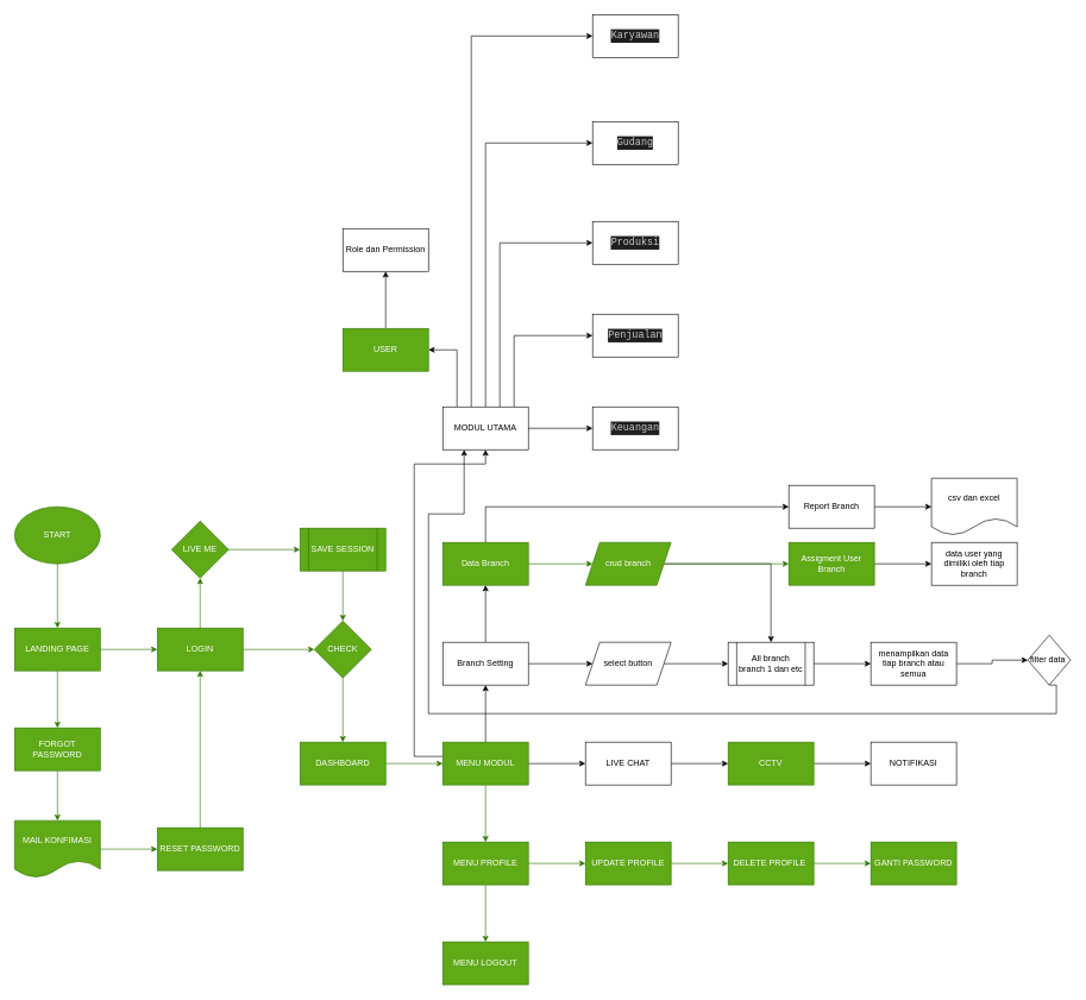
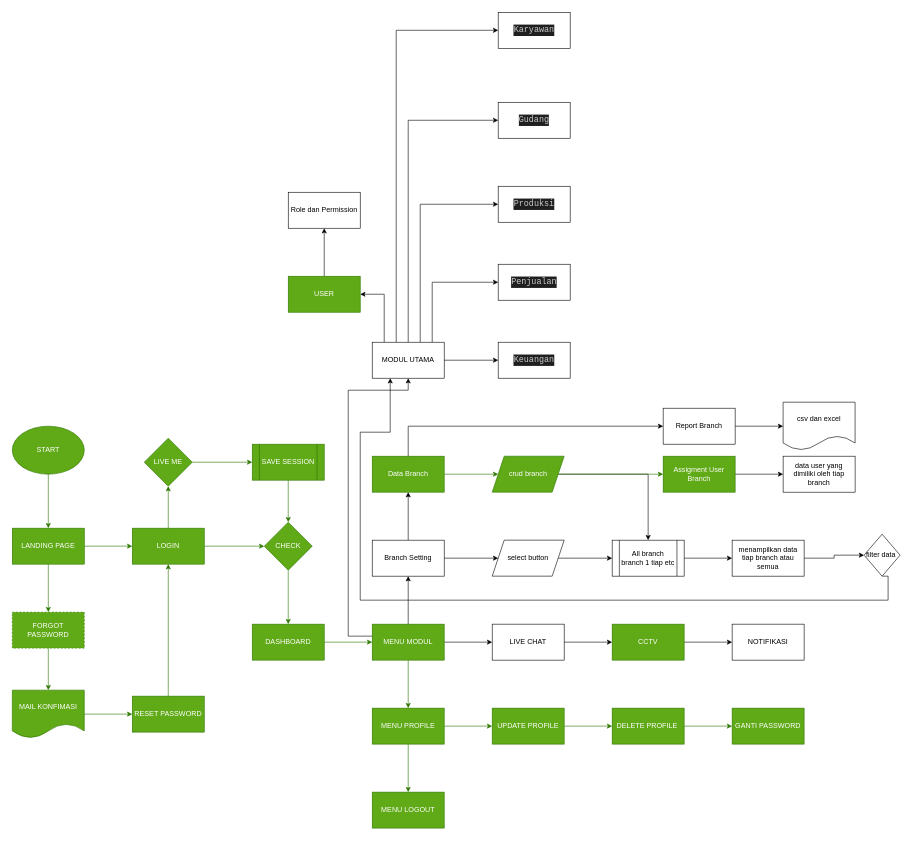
  <mxCell id="0" />
  <mxCell id="1" parent="0" />
  <mxCell id="2" value="" style="edgeStyle=orthogonalEdgeStyle;rounded=0;orthogonalLoop=1;jettySize=auto;html=1;fillColor=#60a917;strokeColor=#2D7600;" parent="1" source="3" target="6" edge="1"><mxGeometry relative="1" as="geometry" /></mxCell>
  <mxCell id="3" value="START" style="ellipse;whiteSpace=wrap;html=1;fillColor=#60a917;fontColor=#ffffff;strokeColor=#2D7600;" parent="1" vertex="1"><mxGeometry x="20" y="710" width="120" height="80" as="geometry" /></mxCell>
  <mxCell id="4" value="" style="edgeStyle=orthogonalEdgeStyle;rounded=0;orthogonalLoop=1;jettySize=auto;html=1;fillColor=#60a917;strokeColor=#2D7600;" parent="1" source="6" target="9" edge="1"><mxGeometry relative="1" as="geometry" /></mxCell>
  <mxCell id="5" value="" style="edgeStyle=orthogonalEdgeStyle;rounded=0;orthogonalLoop=1;jettySize=auto;html=1;fillColor=#60a917;strokeColor=#2D7600;" parent="1" source="6" target="11" edge="1"><mxGeometry relative="1" as="geometry" /></mxCell>
  <mxCell id="6" value="LANDING PAGE" style="whiteSpace=wrap;html=1;fillColor=#60a917;fontColor=#ffffff;strokeColor=#2D7600;" parent="1" vertex="1"><mxGeometry x="20" y="880" width="120" height="60" as="geometry" /></mxCell>
  <mxCell id="7" value="" style="edgeStyle=orthogonalEdgeStyle;rounded=0;orthogonalLoop=1;jettySize=auto;html=1;fillColor=#60a917;strokeColor=#2D7600;" parent="1" source="9" target="13" edge="1"><mxGeometry relative="1" as="geometry" /></mxCell>
  <mxCell id="8" value="" style="edgeStyle=orthogonalEdgeStyle;rounded=0;orthogonalLoop=1;jettySize=auto;html=1;fillColor=#60a917;strokeColor=#2D7600;" parent="1" source="9" target="21" edge="1"><mxGeometry relative="1" as="geometry" /></mxCell>
  <mxCell id="9" value="LOGIN" style="whiteSpace=wrap;html=1;fillColor=#60a917;fontColor=#ffffff;strokeColor=#2D7600;" parent="1" vertex="1"><mxGeometry x="220" y="880" width="120" height="60" as="geometry" /></mxCell>
  <mxCell id="10" value="" style="edgeStyle=orthogonalEdgeStyle;rounded=0;orthogonalLoop=1;jettySize=auto;html=1;fillColor=#60a917;strokeColor=#2D7600;" parent="1" source="11" target="17" edge="1"><mxGeometry relative="1" as="geometry" /></mxCell>
- <mxCell id="11" value="FORGOT PASSWORD" style="whiteSpace=wrap;html=1;fillColor=#60a917;fontColor=#ffffff;strokeColor=#2D7600;" parent="1" vertex="1"><mxGeometry x="20" y="1020" width="120" height="60" as="geometry" /></mxCell>
+ <mxCell id="11" value="FORGOT PASSWORD" style="whiteSpace=wrap;html=1;fillColor=#60a917;fontColor=#ffffff;strokeColor=#2D7600;dashed=1;" parent="1" vertex="1"><mxGeometry x="20" y="1020" width="120" height="60" as="geometry" /></mxCell>
  <mxCell id="12" value="" style="edgeStyle=orthogonalEdgeStyle;rounded=0;orthogonalLoop=1;jettySize=auto;html=1;fillColor=#60a917;strokeColor=#2D7600;" parent="1" source="13" target="15" edge="1"><mxGeometry relative="1" as="geometry" /></mxCell>
  <mxCell id="13" value="CHECK" style="rhombus;whiteSpace=wrap;html=1;fillColor=#60a917;fontColor=#ffffff;strokeColor=#2D7600;" parent="1" vertex="1"><mxGeometry x="440" y="870" width="80" height="80" as="geometry" /></mxCell>
  <mxCell id="14" value="" style="edgeStyle=none;rounded=0;orthogonalLoop=1;jettySize=auto;html=1;fillColor=#60a917;strokeColor=#2D7600;" parent="1" source="15" target="28" edge="1"><mxGeometry relative="1" as="geometry" /></mxCell>
  <mxCell id="15" value="DASHBOARD" style="whiteSpace=wrap;html=1;fillColor=#60a917;fontColor=#ffffff;strokeColor=#2D7600;" parent="1" vertex="1"><mxGeometry x="420" y="1040" width="120" height="60" as="geometry" /></mxCell>
  <mxCell id="16" value="" style="edgeStyle=orthogonalEdgeStyle;rounded=0;orthogonalLoop=1;jettySize=auto;html=1;fillColor=#60a917;strokeColor=#2D7600;" parent="1" source="17" target="19" edge="1"><mxGeometry relative="1" as="geometry" /></mxCell>
  <mxCell id="17" value="MAIL KONFIMASI" style="shape=document;whiteSpace=wrap;html=1;boundedLbl=1;fillColor=#60a917;fontColor=#ffffff;strokeColor=#2D7600;" parent="1" vertex="1"><mxGeometry x="20" y="1150" width="120" height="80" as="geometry" /></mxCell>
  <mxCell id="18" style="edgeStyle=orthogonalEdgeStyle;rounded=0;orthogonalLoop=1;jettySize=auto;html=1;entryX=0.5;entryY=1;entryDx=0;entryDy=0;fillColor=#60a917;strokeColor=#2D7600;" parent="1" source="19" target="9" edge="1"><mxGeometry relative="1" as="geometry" /></mxCell>
  <mxCell id="19" value="RESET PASSWORD" style="whiteSpace=wrap;html=1;fillColor=#60a917;fontColor=#ffffff;strokeColor=#2D7600;" parent="1" vertex="1"><mxGeometry x="220" y="1160" width="120" height="60" as="geometry" /></mxCell>
  <mxCell id="20" value="" style="edgeStyle=orthogonalEdgeStyle;rounded=0;orthogonalLoop=1;jettySize=auto;html=1;entryX=0;entryY=0.5;entryDx=0;entryDy=0;fillColor=#60a917;strokeColor=#2D7600;" parent="1" source="21" target="23" edge="1"><mxGeometry relative="1" as="geometry"><mxPoint x="380" y="770" as="targetPoint" /></mxGeometry></mxCell>
  <mxCell id="21" value="LIVE ME" style="rhombus;whiteSpace=wrap;html=1;fillColor=#60a917;fontColor=#ffffff;strokeColor=#2D7600;" parent="1" vertex="1"><mxGeometry x="240" y="730" width="80" height="80" as="geometry" /></mxCell>
  <mxCell id="22" style="edgeStyle=orthogonalEdgeStyle;rounded=0;orthogonalLoop=1;jettySize=auto;html=1;entryX=0.5;entryY=0;entryDx=0;entryDy=0;fillColor=#60a917;strokeColor=#2D7600;" parent="1" source="23" target="13" edge="1"><mxGeometry relative="1" as="geometry"><mxPoint x="440" y="800" as="sourcePoint" /></mxGeometry></mxCell>
  <mxCell id="23" value="SAVE SESSION" style="shape=process;whiteSpace=wrap;html=1;backgroundOutline=1;fillColor=#60a917;fontColor=#ffffff;strokeColor=#2D7600;" parent="1" vertex="1"><mxGeometry x="420" y="740" width="120" height="60" as="geometry" /></mxCell>
  <mxCell id="24" value="" style="edgeStyle=none;rounded=0;orthogonalLoop=1;jettySize=auto;html=1;fillColor=#60a917;strokeColor=#2D7600;" parent="1" source="28" target="31" edge="1"><mxGeometry relative="1" as="geometry" /></mxCell>
  <mxCell id="25" value="" style="edgeStyle=orthogonalEdgeStyle;rounded=0;orthogonalLoop=1;jettySize=auto;html=1;" parent="1" source="28" target="39" edge="1"><mxGeometry relative="1" as="geometry" /></mxCell>
  <mxCell id="26" value="" style="edgeStyle=orthogonalEdgeStyle;rounded=0;orthogonalLoop=1;jettySize=auto;html=1;" edge="1" parent="1" source="28" target="45"><mxGeometry relative="1" as="geometry" /></mxCell>
  <mxCell id="27" style="edgeStyle=orthogonalEdgeStyle;rounded=0;orthogonalLoop=1;jettySize=auto;html=1;" edge="1" parent="1" source="28" target="61"><mxGeometry relative="1" as="geometry"><Array as="points"><mxPoint x="580" y="1060" /><mxPoint x="580" y="650" /></Array></mxGeometry></mxCell>
  <mxCell id="28" value="MENU MODUL" style="whiteSpace=wrap;html=1;fillColor=#60a917;fontColor=#ffffff;strokeColor=#2D7600;" parent="1" vertex="1"><mxGeometry x="620" y="1040" width="120" height="60" as="geometry" /></mxCell>
  <mxCell id="29" value="" style="edgeStyle=none;rounded=0;orthogonalLoop=1;jettySize=auto;html=1;fillColor=#60a917;strokeColor=#2D7600;" parent="1" source="31" target="32" edge="1"><mxGeometry relative="1" as="geometry" /></mxCell>
  <mxCell id="30" value="" style="edgeStyle=none;rounded=0;orthogonalLoop=1;jettySize=auto;html=1;fillColor=#60a917;strokeColor=#2D7600;" parent="1" source="31" target="34" edge="1"><mxGeometry relative="1" as="geometry" /></mxCell>
  <mxCell id="31" value="MENU PROFILE" style="whiteSpace=wrap;html=1;fillColor=#60a917;fontColor=#ffffff;strokeColor=#2D7600;" parent="1" vertex="1"><mxGeometry x="620" y="1180" width="120" height="60" as="geometry" /></mxCell>
  <mxCell id="32" value="MENU LOGOUT" style="whiteSpace=wrap;html=1;fillColor=#60a917;fontColor=#ffffff;strokeColor=#2D7600;" parent="1" vertex="1"><mxGeometry x="620" y="1320" width="120" height="60" as="geometry" /></mxCell>
  <mxCell id="33" value="" style="edgeStyle=none;rounded=0;orthogonalLoop=1;jettySize=auto;html=1;fillColor=#60a917;strokeColor=#2D7600;" parent="1" source="34" target="36" edge="1"><mxGeometry relative="1" as="geometry" /></mxCell>
  <mxCell id="34" value="UPDATE PROFILE" style="whiteSpace=wrap;html=1;fillColor=#60a917;fontColor=#ffffff;strokeColor=#2D7600;" parent="1" vertex="1"><mxGeometry x="820" y="1180" width="120" height="60" as="geometry" /></mxCell>
  <mxCell id="35" value="" style="edgeStyle=none;rounded=0;orthogonalLoop=1;jettySize=auto;html=1;fillColor=#60a917;strokeColor=#2D7600;" parent="1" source="36" target="37" edge="1"><mxGeometry relative="1" as="geometry" /></mxCell>
  <mxCell id="36" value="DELETE PROFILE&amp;nbsp;" style="whiteSpace=wrap;html=1;fillColor=#60a917;fontColor=#ffffff;strokeColor=#2D7600;" parent="1" vertex="1"><mxGeometry x="1020" y="1180" width="120" height="60" as="geometry" /></mxCell>
  <mxCell id="37" value="GANTI PASSWORD" style="whiteSpace=wrap;html=1;fillColor=#60a917;fontColor=#ffffff;strokeColor=#2D7600;" parent="1" vertex="1"><mxGeometry x="1220" y="1180" width="120" height="60" as="geometry" /></mxCell>
  <mxCell id="38" value="" style="edgeStyle=orthogonalEdgeStyle;rounded=0;orthogonalLoop=1;jettySize=auto;html=1;" edge="1" parent="1" source="39" target="41"><mxGeometry relative="1" as="geometry" /></mxCell>
  <mxCell id="39" value="LIVE CHAT" style="whiteSpace=wrap;html=1;" parent="1" vertex="1"><mxGeometry x="820" y="1040" width="120" height="60" as="geometry" /></mxCell>
  <mxCell id="40" value="" style="edgeStyle=orthogonalEdgeStyle;rounded=0;orthogonalLoop=1;jettySize=auto;html=1;" edge="1" parent="1" source="41" target="42"><mxGeometry relative="1" as="geometry" /></mxCell>
  <mxCell id="41" value="CCTV" style="whiteSpace=wrap;html=1;fillColor=#60a917;fontColor=#ffffff;strokeColor=#2D7600;" vertex="1" parent="1"><mxGeometry x="1020" y="1040" width="120" height="60" as="geometry" /></mxCell>
  <mxCell id="42" value="NOTIFIKASI" style="whiteSpace=wrap;html=1;" vertex="1" parent="1"><mxGeometry x="1220" y="1040" width="120" height="60" as="geometry" /></mxCell>
  <mxCell id="43" value="" style="edgeStyle=orthogonalEdgeStyle;rounded=0;orthogonalLoop=1;jettySize=auto;html=1;" edge="1" parent="1" source="45" target="47"><mxGeometry relative="1" as="geometry" /></mxCell>
  <mxCell id="44" value="" style="edgeStyle=orthogonalEdgeStyle;rounded=0;orthogonalLoop=1;jettySize=auto;html=1;" edge="1" parent="1" source="45" target="52"><mxGeometry relative="1" as="geometry" /></mxCell>
  <mxCell id="45" value="Branch Setting" style="whiteSpace=wrap;html=1;" vertex="1" parent="1"><mxGeometry x="620" y="900" width="120" height="60" as="geometry" /></mxCell>
  <mxCell id="46" value="" style="edgeStyle=orthogonalEdgeStyle;rounded=0;orthogonalLoop=1;jettySize=auto;html=1;" edge="1" parent="1" source="47" target="49"><mxGeometry relative="1" as="geometry" /></mxCell>
  <mxCell id="47" value="select button" style="shape=parallelogram;perimeter=parallelogramPerimeter;whiteSpace=wrap;html=1;fixedSize=1;" vertex="1" parent="1"><mxGeometry x="820" y="900" width="120" height="60" as="geometry" /></mxCell>
  <mxCell id="48" value="" style="edgeStyle=orthogonalEdgeStyle;rounded=0;orthogonalLoop=1;jettySize=auto;html=1;" edge="1" parent="1" source="49" target="75"><mxGeometry relative="1" as="geometry" /></mxCell>
- <mxCell id="49" value="All branch&lt;div&gt;branch 1 dan etc&lt;/div&gt;" style="shape=process;whiteSpace=wrap;html=1;backgroundOutline=1;" vertex="1" parent="1"><mxGeometry x="1020" y="900" width="120" height="60" as="geometry" /></mxCell>
+ <mxCell id="49" value="All branch&lt;div&gt;branch 1 tiap etc&lt;/div&gt;" style="shape=process;whiteSpace=wrap;html=1;backgroundOutline=1;" vertex="1" parent="1"><mxGeometry x="1020" y="900" width="120" height="60" as="geometry" /></mxCell>
  <mxCell id="50" value="" style="edgeStyle=orthogonalEdgeStyle;rounded=0;orthogonalLoop=1;jettySize=auto;html=1;fillColor=#60a917;strokeColor=#2D7600;" edge="1" parent="1" source="52" target="55"><mxGeometry relative="1" as="geometry" /></mxCell>
  <mxCell id="51" style="edgeStyle=orthogonalEdgeStyle;rounded=0;orthogonalLoop=1;jettySize=auto;html=1;entryX=0;entryY=0.5;entryDx=0;entryDy=0;" edge="1" parent="1" source="52" target="72"><mxGeometry relative="1" as="geometry"><Array as="points"><mxPoint x="680" y="710" /></Array></mxGeometry></mxCell>
  <mxCell id="52" value="Data Branch" style="whiteSpace=wrap;html=1;fillColor=#60a917;fontColor=#ffffff;strokeColor=#2D7600;" vertex="1" parent="1"><mxGeometry x="620" y="760" width="120" height="60" as="geometry" /></mxCell>
  <mxCell id="53" style="edgeStyle=orthogonalEdgeStyle;rounded=0;orthogonalLoop=1;jettySize=auto;html=1;entryX=0.5;entryY=0;entryDx=0;entryDy=0;" edge="1" parent="1" source="55" target="49"><mxGeometry relative="1" as="geometry" /></mxCell>
  <mxCell id="54" value="" style="edgeStyle=orthogonalEdgeStyle;rounded=0;orthogonalLoop=1;jettySize=auto;html=1;fillColor=#60a917;strokeColor=#2D7600;" edge="1" parent="1" source="55" target="77"><mxGeometry relative="1" as="geometry" /></mxCell>
  <mxCell id="55" value="crud branch" style="shape=parallelogram;perimeter=parallelogramPerimeter;whiteSpace=wrap;html=1;fixedSize=1;fillColor=#60a917;fontColor=#ffffff;strokeColor=#2D7600;" vertex="1" parent="1"><mxGeometry x="820" y="760" width="120" height="60" as="geometry" /></mxCell>
  <mxCell id="56" style="edgeStyle=orthogonalEdgeStyle;rounded=0;orthogonalLoop=1;jettySize=auto;html=1;entryX=0;entryY=0.5;entryDx=0;entryDy=0;" edge="1" parent="1" source="61" target="63"><mxGeometry relative="1" as="geometry"><Array as="points"><mxPoint x="720" y="470" /></Array></mxGeometry></mxCell>
  <mxCell id="57" style="edgeStyle=orthogonalEdgeStyle;rounded=0;orthogonalLoop=1;jettySize=auto;html=1;entryX=0;entryY=0.5;entryDx=0;entryDy=0;" edge="1" parent="1" source="61" target="62"><mxGeometry relative="1" as="geometry"><Array as="points"><mxPoint x="700" y="340" /></Array></mxGeometry></mxCell>
  <mxCell id="58" style="edgeStyle=orthogonalEdgeStyle;rounded=0;orthogonalLoop=1;jettySize=auto;html=1;entryX=0;entryY=0.5;entryDx=0;entryDy=0;" edge="1" parent="1" source="61" target="66"><mxGeometry relative="1" as="geometry"><Array as="points"><mxPoint x="680" y="200" /></Array></mxGeometry></mxCell>
  <mxCell id="59" style="edgeStyle=orthogonalEdgeStyle;rounded=0;orthogonalLoop=1;jettySize=auto;html=1;entryX=0;entryY=0.5;entryDx=0;entryDy=0;" edge="1" parent="1" source="61" target="67"><mxGeometry relative="1" as="geometry"><Array as="points"><mxPoint x="660" y="50" /></Array></mxGeometry></mxCell>
  <mxCell id="60" value="" style="edgeStyle=orthogonalEdgeStyle;rounded=0;orthogonalLoop=1;jettySize=auto;html=1;" edge="1" parent="1" source="61" target="69"><mxGeometry relative="1" as="geometry"><Array as="points"><mxPoint x="640" y="490" /></Array></mxGeometry></mxCell>
  <mxCell id="61" value="MODUL UTAMA" style="whiteSpace=wrap;html=1;" vertex="1" parent="1"><mxGeometry x="620" y="570" width="120" height="60" as="geometry" /></mxCell>
  <mxCell id="62" value="&lt;div style=&quot;color: rgb(204, 204, 204); background-color: rgb(31, 31, 31); font-family: Consolas, &amp;quot;Courier New&amp;quot;, monospace; font-size: 14px; line-height: 19px; white-space: pre;&quot;&gt;Produksi&lt;/div&gt;" style="whiteSpace=wrap;html=1;" vertex="1" parent="1"><mxGeometry x="830" y="310" width="120" height="60" as="geometry" /></mxCell>
  <mxCell id="63" value="&lt;div style=&quot;color: rgb(204, 204, 204); background-color: rgb(31, 31, 31); font-family: Consolas, &amp;quot;Courier New&amp;quot;, monospace; font-size: 14px; line-height: 19px; white-space: pre;&quot;&gt;Penjualan&lt;/div&gt;" style="whiteSpace=wrap;html=1;" vertex="1" parent="1"><mxGeometry x="830" y="440" width="120" height="60" as="geometry" /></mxCell>
  <mxCell id="64" value="" style="edgeStyle=orthogonalEdgeStyle;rounded=0;orthogonalLoop=1;jettySize=auto;html=1;" edge="1" parent="1" source="61" target="65"><mxGeometry relative="1" as="geometry"><mxPoint x="740" y="650" as="sourcePoint" /><mxPoint x="880" y="410" as="targetPoint" /></mxGeometry></mxCell>
  <mxCell id="65" value="&lt;div style=&quot;color: rgb(204, 204, 204); background-color: rgb(31, 31, 31); font-family: Consolas, &amp;quot;Courier New&amp;quot;, monospace; font-size: 14px; line-height: 19px; white-space: pre;&quot;&gt;Keuangan&lt;/div&gt;" style="whiteSpace=wrap;html=1;" vertex="1" parent="1"><mxGeometry x="830" y="570" width="120" height="60" as="geometry" /></mxCell>
  <mxCell id="66" value="&lt;div style=&quot;color: rgb(204, 204, 204); background-color: rgb(31, 31, 31); font-family: Consolas, &amp;quot;Courier New&amp;quot;, monospace; font-size: 14px; line-height: 19px; white-space: pre;&quot;&gt;Gudang&lt;/div&gt;" style="whiteSpace=wrap;html=1;" vertex="1" parent="1"><mxGeometry x="830" y="170" width="120" height="60" as="geometry" /></mxCell>
  <mxCell id="67" value="&lt;div style=&quot;color: rgb(204, 204, 204); background-color: rgb(31, 31, 31); font-family: Consolas, &amp;quot;Courier New&amp;quot;, monospace; font-size: 14px; line-height: 19px; white-space: pre;&quot;&gt;Karyawan&lt;/div&gt;" style="whiteSpace=wrap;html=1;" vertex="1" parent="1"><mxGeometry x="830" y="20" width="120" height="60" as="geometry" /></mxCell>
  <mxCell id="68" value="" style="edgeStyle=orthogonalEdgeStyle;rounded=0;orthogonalLoop=1;jettySize=auto;html=1;" edge="1" parent="1" source="69" target="70"><mxGeometry relative="1" as="geometry" /></mxCell>
  <mxCell id="69" value="USER" style="whiteSpace=wrap;html=1;fillColor=#60a917;fontColor=#ffffff;strokeColor=#2D7600;" vertex="1" parent="1"><mxGeometry x="480" y="460" width="120" height="60" as="geometry" /></mxCell>
  <mxCell id="70" value="Role dan Permission" style="whiteSpace=wrap;html=1;" vertex="1" parent="1"><mxGeometry x="480" y="320" width="120" height="60" as="geometry" /></mxCell>
  <mxCell id="71" value="" style="edgeStyle=orthogonalEdgeStyle;rounded=0;orthogonalLoop=1;jettySize=auto;html=1;" edge="1" parent="1" source="72" target="79"><mxGeometry relative="1" as="geometry" /></mxCell>
  <mxCell id="72" value="Report Branch" style="whiteSpace=wrap;html=1;" vertex="1" parent="1"><mxGeometry x="1105" y="680" width="120" height="60" as="geometry" /></mxCell>
  <mxCell id="73" style="edgeStyle=orthogonalEdgeStyle;rounded=0;orthogonalLoop=1;jettySize=auto;html=1;entryX=0.25;entryY=1;entryDx=0;entryDy=0;exitX=0.5;exitY=1;exitDx=0;exitDy=0;" edge="1" parent="1" source="80" target="61"><mxGeometry relative="1" as="geometry"><Array as="points"><mxPoint x="1480" y="1000" /><mxPoint x="600" y="1000" /><mxPoint x="600" y="720" /><mxPoint x="650" y="720" /></Array></mxGeometry></mxCell>
  <mxCell id="74" value="" style="edgeStyle=orthogonalEdgeStyle;rounded=0;orthogonalLoop=1;jettySize=auto;html=1;" edge="1" parent="1" source="75" target="80"><mxGeometry relative="1" as="geometry" /></mxCell>
  <mxCell id="75" value="menampilkan data tiap branch atau semua" style="whiteSpace=wrap;html=1;" vertex="1" parent="1"><mxGeometry x="1220" y="900" width="120" height="60" as="geometry" /></mxCell>
  <mxCell id="76" value="" style="edgeStyle=orthogonalEdgeStyle;rounded=0;orthogonalLoop=1;jettySize=auto;html=1;" edge="1" parent="1" source="77" target="78"><mxGeometry relative="1" as="geometry" /></mxCell>
  <mxCell id="77" value="Assigment User Branch" style="whiteSpace=wrap;html=1;fillColor=#60a917;fontColor=#ffffff;strokeColor=#2D7600;" vertex="1" parent="1"><mxGeometry x="1105" y="760" width="120" height="60" as="geometry" /></mxCell>
  <mxCell id="78" value="data user yang dimiliki oleh tiap branch" style="whiteSpace=wrap;html=1;" vertex="1" parent="1"><mxGeometry x="1305" y="760" width="120" height="60" as="geometry" /></mxCell>
  <mxCell id="79" value="csv dan excel" style="shape=document;whiteSpace=wrap;html=1;boundedLbl=1;" vertex="1" parent="1"><mxGeometry x="1305" width="120" height="80" as="geometry" y="670" /></mxCell>
  <mxCell id="80" value="filter data&amp;nbsp;" style="rhombus;whiteSpace=wrap;html=1;" vertex="1" parent="1"><mxGeometry x="1440" y="890" width="60" height="70" as="geometry" /></mxCell>
